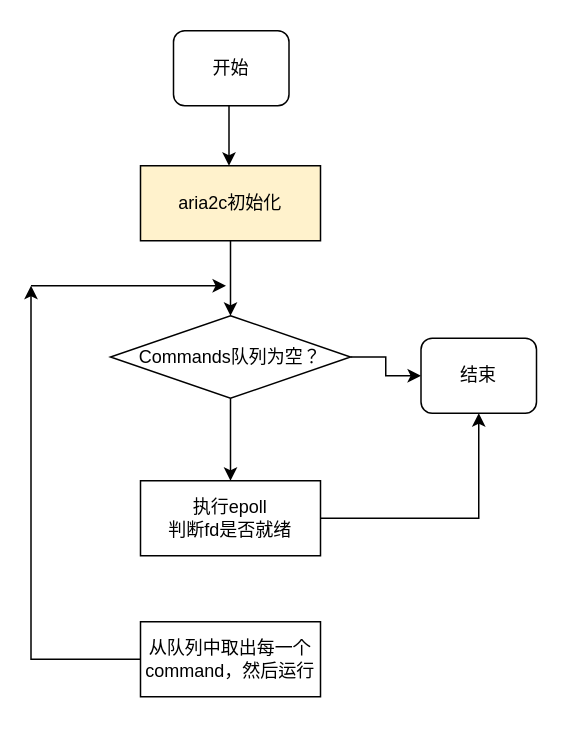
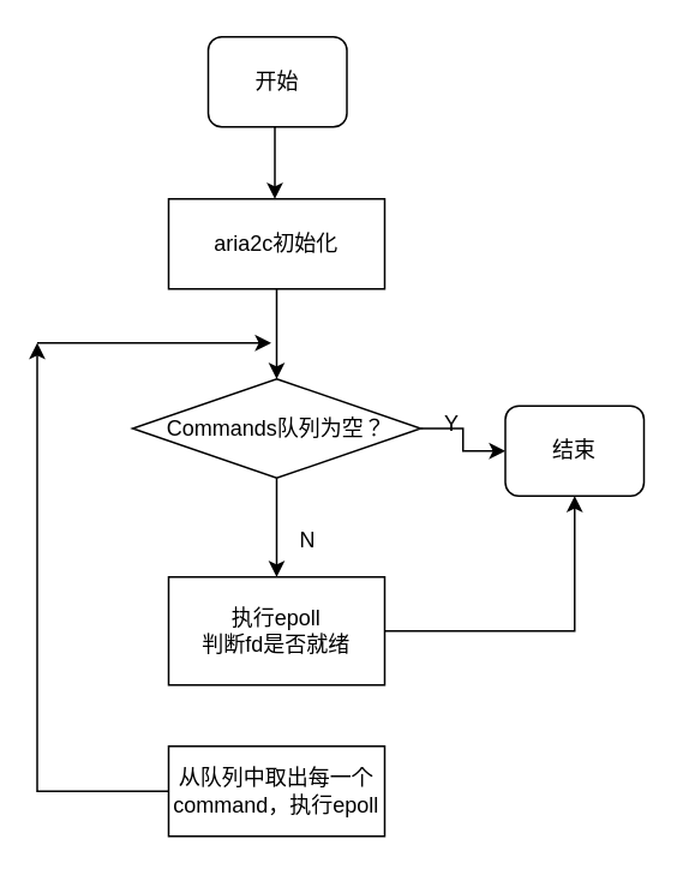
  <mxCell id="0" />
  <mxCell id="1" parent="0" />
  <mxCell id="2" value="" style="endArrow=classic;html=1;" edge="1" parent="1"><mxGeometry width="50" height="50" relative="1" as="geometry"><mxPoint x="152" y="70" as="sourcePoint" /><mxPoint x="152" y="110" as="targetPoint" /></mxGeometry></mxCell>
  <mxCell id="3" value="" style="edgeStyle=orthogonalEdgeStyle;rounded=0;orthogonalLoop=1;jettySize=auto;html=1;" edge="1" parent="1" source="4" target="7"><mxGeometry relative="1" as="geometry" /></mxCell>
- <mxCell id="4" value="aria2c初始化" style="rounded=0;whiteSpace=wrap;html=1;fillColor=#fff2cc;" vertex="1" parent="1"><mxGeometry x="93" y="110" width="120" height="50" as="geometry" /></mxCell>
+ <mxCell id="4" value="aria2c初始化" style="rounded=0;whiteSpace=wrap;html=1;" vertex="1" parent="1"><mxGeometry x="93" y="110" width="120" height="50" as="geometry" /></mxCell>
  <mxCell id="5" value="" style="edgeStyle=orthogonalEdgeStyle;rounded=0;orthogonalLoop=1;jettySize=auto;html=1;" edge="1" parent="1" source="7" target="9"><mxGeometry relative="1" as="geometry" /></mxCell>
  <mxCell id="6" style="edgeStyle=orthogonalEdgeStyle;rounded=0;orthogonalLoop=1;jettySize=auto;html=1;entryX=0;entryY=0.5;entryDx=0;entryDy=0;" edge="1" parent="1" source="7" target="13"><mxGeometry relative="1" as="geometry"><mxPoint x="260" y="250" as="targetPoint" /></mxGeometry></mxCell>
  <mxCell id="7" value="Commands队列为空？" style="rhombus;whiteSpace=wrap;html=1;" vertex="1" parent="1"><mxGeometry x="73" y="210" width="160" height="55" as="geometry" /></mxCell>
  <mxCell id="8" value="" style="edgeStyle=orthogonalEdgeStyle;rounded=0;orthogonalLoop=1;jettySize=auto;html=1;" edge="1" parent="1" source="9" target="13"><mxGeometry relative="1" as="geometry" /></mxCell>
- <mxCell id="9" value="执行epoll&lt;br&gt;判断fd是否就绪" style="rounded=0;whiteSpace=wrap;html=1;" vertex="1" parent="1"><mxGeometry x="93" y="320" width="120" height="50" as="geometry" /></mxCell>
+ <mxCell id="9" value="执行epoll&lt;br&gt;判断fd是否就绪" style="rounded=0;whiteSpace=wrap;html=1;" vertex="1" parent="1"><mxGeometry x="93" y="320" width="120" height="60" as="geometry" /></mxCell>
  <mxCell id="10" style="edgeStyle=orthogonalEdgeStyle;rounded=0;orthogonalLoop=1;jettySize=auto;html=1;exitX=0;exitY=0.5;exitDx=0;exitDy=0;" edge="1" parent="1" source="11"><mxGeometry relative="1" as="geometry"><mxPoint x="20" y="190" as="targetPoint" /><Array as="points"><mxPoint x="20" y="439" /><mxPoint x="20" y="190" /></Array></mxGeometry></mxCell>
- <mxCell id="11" value="从队列中取出每一个command，然后运行" style="rounded=0;whiteSpace=wrap;html=1;" vertex="1" parent="1"><mxGeometry x="93" y="414" width="120" height="50" as="geometry" /></mxCell>
+ <mxCell id="11" value="从队列中取出每一个command，执行epoll" style="rounded=0;whiteSpace=wrap;html=1;" vertex="1" parent="1"><mxGeometry x="93" y="414" width="120" height="50" as="geometry" /></mxCell>
  <mxCell id="12" value="开始" style="rounded=1;whiteSpace=wrap;html=1;" vertex="1" parent="1"><mxGeometry x="115" y="20" width="77" height="50" as="geometry" /></mxCell>
  <mxCell id="13" value="结束" style="rounded=1;whiteSpace=wrap;html=1;" vertex="1" parent="1"><mxGeometry x="280" y="225" width="77" height="50" as="geometry" /></mxCell>
  <mxCell id="14" value="" style="endArrow=classic;html=1;" edge="1" parent="1"><mxGeometry width="50" height="50" relative="1" as="geometry"><mxPoint x="20" y="190" as="sourcePoint" /><mxPoint x="150" y="190" as="targetPoint" /></mxGeometry></mxCell>
+ <mxCell id="15" value="Y" style="text;html=1;align=center;verticalAlign=middle;resizable=0;points=[];;autosize=1;" vertex="1" parent="1"><mxGeometry x="240" y="225" width="20" height="20" as="geometry" /></mxCell>
+ <mxCell id="16" value="N" style="text;html=1;align=center;verticalAlign=middle;resizable=0;points=[];;autosize=1;" vertex="1" parent="1"><mxGeometry x="160" y="290" width="20" height="20" as="geometry" /></mxCell>
